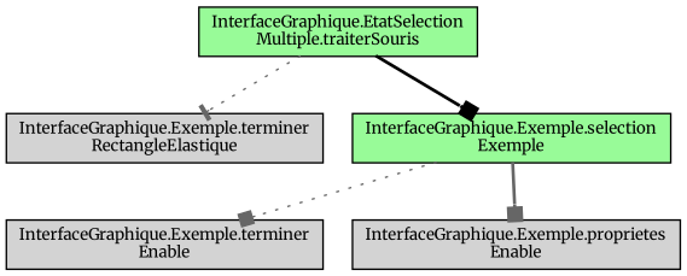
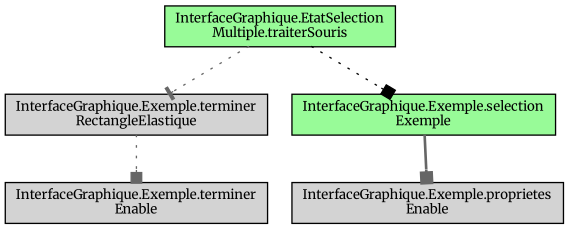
  digraph {
    fontname=Merriweather
    rankdir=TB
    node [color=black fillcolor=lightgrey fontname=Merriweather fontsize=10 shape=record style=filled]
    edge [arrowhead=box color=gray40 fontname=Merriweather fontsize=10 labelfontname=Helvetica labelfontsize=10 style=dotted]
    n1 [fillcolor=palegreen fontcolor=black height=0.2 label="InterfaceGraphique.EtatSelection\lMultiple.traiterSouris" width=0.4]
    n2 [height=0.2 label="InterfaceGraphique.Exemple.terminer\lRectangleElastique" width=0.4]
    n3 [fillcolor=palegreen height=0.2 label="InterfaceGraphique.Exemple.selection\lExemple" width=0.4]
    n4 [height=0.2 label="InterfaceGraphique.Exemple.proprietes\lEnable" width=0.4]
    n5 [height=0.2 label="InterfaceGraphique.Exemple.terminer\lEnable" width=0.4]
    n1 -> n2 [arrowhead=tee]
-   n1 -> n3 [color=black style=bold]
+   n1 -> n3 [color=black]
    n3 -> n4 [style=bold]
-   n3 -> n5
+   n2 -> n5
  }
